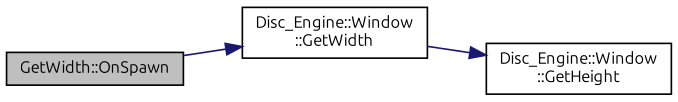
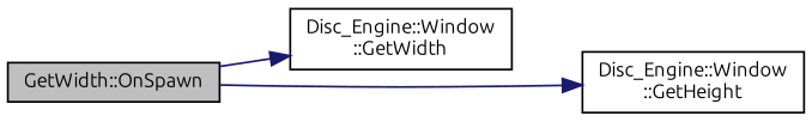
  digraph {
    fontname=Ubuntu
    rankdir=LR
    node [color=black fillcolor=white fontname=Ubuntu fontsize=10 shape=record style=filled]
    edge [color=midnightblue fontname=Ubuntu fontsize=10 labelfontname=Helvetica labelfontsize=10 style=solid]
    n1 [fillcolor=grey75 fontcolor=black height=0.2 label="GetWidth::OnSpawn" width=0.4]
    n2 [height=0.2 label="Disc_Engine::Window\l::GetWidth" width=0.4]
    n3 [height=0.2 label="Disc_Engine::Window\l::GetHeight" width=0.4]
    n1 -> n2
-   n2 -> n3
+   n1 -> n3
  }
